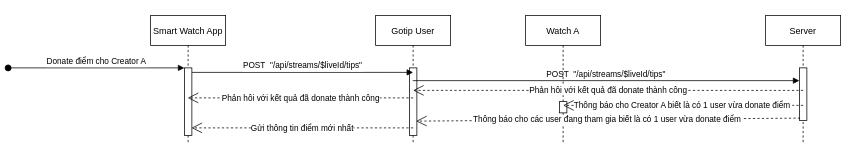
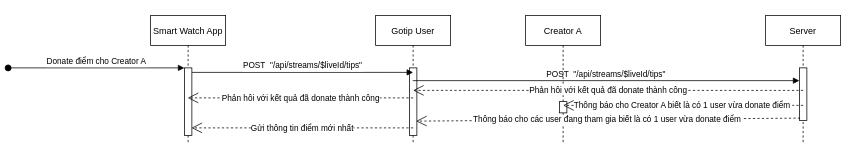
  <mxCell id="0" />
  <mxCell id="1" parent="0" />
  <mxCell id="2" value="Smart Watch App" style="shape=umlLifeline;perimeter=lifelinePerimeter;container=1;collapsible=0;recursiveResize=0;rounded=0;shadow=0;strokeWidth=1;" vertex="1" parent="1"><mxGeometry x="20" y="20" width="100" height="170" as="geometry" /></mxCell>
  <mxCell id="3" value="" style="points=[];perimeter=orthogonalPerimeter;rounded=0;shadow=0;strokeWidth=1;" vertex="1" parent="2"><mxGeometry x="45" y="70" width="10" height="90" as="geometry" /></mxCell>
  <mxCell id="4" value="Donate điểm cho Creator A" style="verticalAlign=bottom;startArrow=oval;endArrow=block;startSize=8;shadow=0;strokeWidth=1;" edge="1" parent="2" target="3"><mxGeometry relative="1" as="geometry"><mxPoint x="-190" y="70" as="sourcePoint" /></mxGeometry></mxCell>
  <mxCell id="5" value="Gotip User" style="shape=umlLifeline;perimeter=lifelinePerimeter;container=1;collapsible=0;recursiveResize=0;rounded=0;shadow=0;strokeWidth=1;" vertex="1" parent="1"><mxGeometry x="320" y="20" width="100" height="170" as="geometry" /></mxCell>
  <mxCell id="6" value="" style="points=[];perimeter=orthogonalPerimeter;rounded=0;shadow=0;strokeWidth=1;" vertex="1" parent="5"><mxGeometry x="45" y="70" width="10" height="90" as="geometry" /></mxCell>
  <mxCell id="7" value="Gửi thông tin điểm mới nhất" style="endArrow=open;endSize=12;dashed=1;html=1;rounded=0;" edge="1" parent="5"><mxGeometry width="160" relative="1" as="geometry"><mxPoint x="50" y="150" as="sourcePoint" /><mxPoint x="-245.5" y="150" as="targetPoint" /></mxGeometry></mxCell>
  <mxCell id="8" value="POST  &quot;/api/streams/$liveId/tips&quot;" style="verticalAlign=bottom;endArrow=block;shadow=0;strokeWidth=1;entryX=0;entryY=0.243;entryDx=0;entryDy=0;entryPerimeter=0;" edge="1" parent="1" source="5" target="12"><mxGeometry relative="1" as="geometry"><mxPoint x="370" y="100" as="sourcePoint" /><mxPoint x="670" y="100" as="targetPoint" /></mxGeometry></mxCell>
- <mxCell id="9" value="Watch A" style="shape=umlLifeline;perimeter=lifelinePerimeter;container=1;collapsible=0;recursiveResize=0;rounded=0;shadow=0;strokeWidth=1;" vertex="1" parent="1"><mxGeometry x="520" y="20" width="100" height="170" as="geometry" /></mxCell>
+ <mxCell id="9" value="Creator A" style="shape=umlLifeline;perimeter=lifelinePerimeter;container=1;collapsible=0;recursiveResize=0;rounded=0;shadow=0;strokeWidth=1;" vertex="1" parent="1"><mxGeometry x="520" y="20" width="100" height="170" as="geometry" /></mxCell>
  <mxCell id="10" value="" style="points=[];perimeter=orthogonalPerimeter;rounded=0;shadow=0;strokeWidth=1;" vertex="1" parent="9"><mxGeometry x="45" y="115" width="10" height="15" as="geometry" /></mxCell>
  <mxCell id="11" value="Server" style="shape=umlLifeline;perimeter=lifelinePerimeter;container=1;collapsible=0;recursiveResize=0;rounded=0;shadow=0;strokeWidth=1;" vertex="1" parent="1"><mxGeometry x="840" y="20" width="100" height="170" as="geometry" /></mxCell>
  <mxCell id="12" value="" style="points=[];perimeter=orthogonalPerimeter;rounded=0;shadow=0;strokeWidth=1;" vertex="1" parent="11"><mxGeometry x="45" y="70" width="10" height="70" as="geometry" /></mxCell>
  <mxCell id="13" value="Phản hôi với kết quả đã donate thành công" style="endArrow=open;endSize=12;dashed=1;html=1;rounded=0;exitX=0.5;exitY=0.429;exitDx=0;exitDy=0;exitPerimeter=0;" edge="1" parent="1" source="12"><mxGeometry width="160" relative="1" as="geometry"><mxPoint x="360" y="350" as="sourcePoint" /><mxPoint x="370" y="120" as="targetPoint" /></mxGeometry></mxCell>
  <mxCell id="14" value="Thông báo cho Creator A biết là có 1 user vừa donate điểm&amp;nbsp;" style="endArrow=open;endSize=12;dashed=1;html=1;rounded=0;exitX=0.5;exitY=0.714;exitDx=0;exitDy=0;exitPerimeter=0;" edge="1" parent="1" source="12"><mxGeometry width="160" relative="1" as="geometry"><mxPoint x="680.5" y="150" as="sourcePoint" /><mxPoint x="570" y="140" as="targetPoint" /></mxGeometry></mxCell>
  <mxCell id="15" value="Thông báo cho các user đang tham gia biết là có 1 user vừa donate điểm&amp;nbsp;" style="endArrow=open;endSize=12;dashed=1;html=1;rounded=0;exitX=0.1;exitY=0.957;exitDx=0;exitDy=0;exitPerimeter=0;entryX=0.9;entryY=0.789;entryDx=0;entryDy=0;entryPerimeter=0;" edge="1" parent="1" source="12" target="6"><mxGeometry width="160" relative="1" as="geometry"><mxPoint x="900" y="149.98" as="sourcePoint" /><mxPoint x="400" y="157" as="targetPoint" /></mxGeometry></mxCell>
  <mxCell id="16" value="POST  &quot;/api/streams/$liveId/tips&quot;" style="verticalAlign=bottom;endArrow=block;shadow=0;strokeWidth=1;exitX=1;exitY=0.067;exitDx=0;exitDy=0;exitPerimeter=0;" edge="1" parent="1" source="3"><mxGeometry relative="1" as="geometry"><mxPoint x="380" y="110" as="sourcePoint" /><mxPoint x="370" y="96" as="targetPoint" /></mxGeometry></mxCell>
  <mxCell id="17" value="Phản hôi với kết quả đã donate thành công" style="endArrow=open;endSize=12;dashed=1;html=1;rounded=0;" edge="1" parent="1" target="2"><mxGeometry width="160" relative="1" as="geometry"><mxPoint x="370" y="130" as="sourcePoint" /><mxPoint x="380" y="130" as="targetPoint" /></mxGeometry></mxCell>
